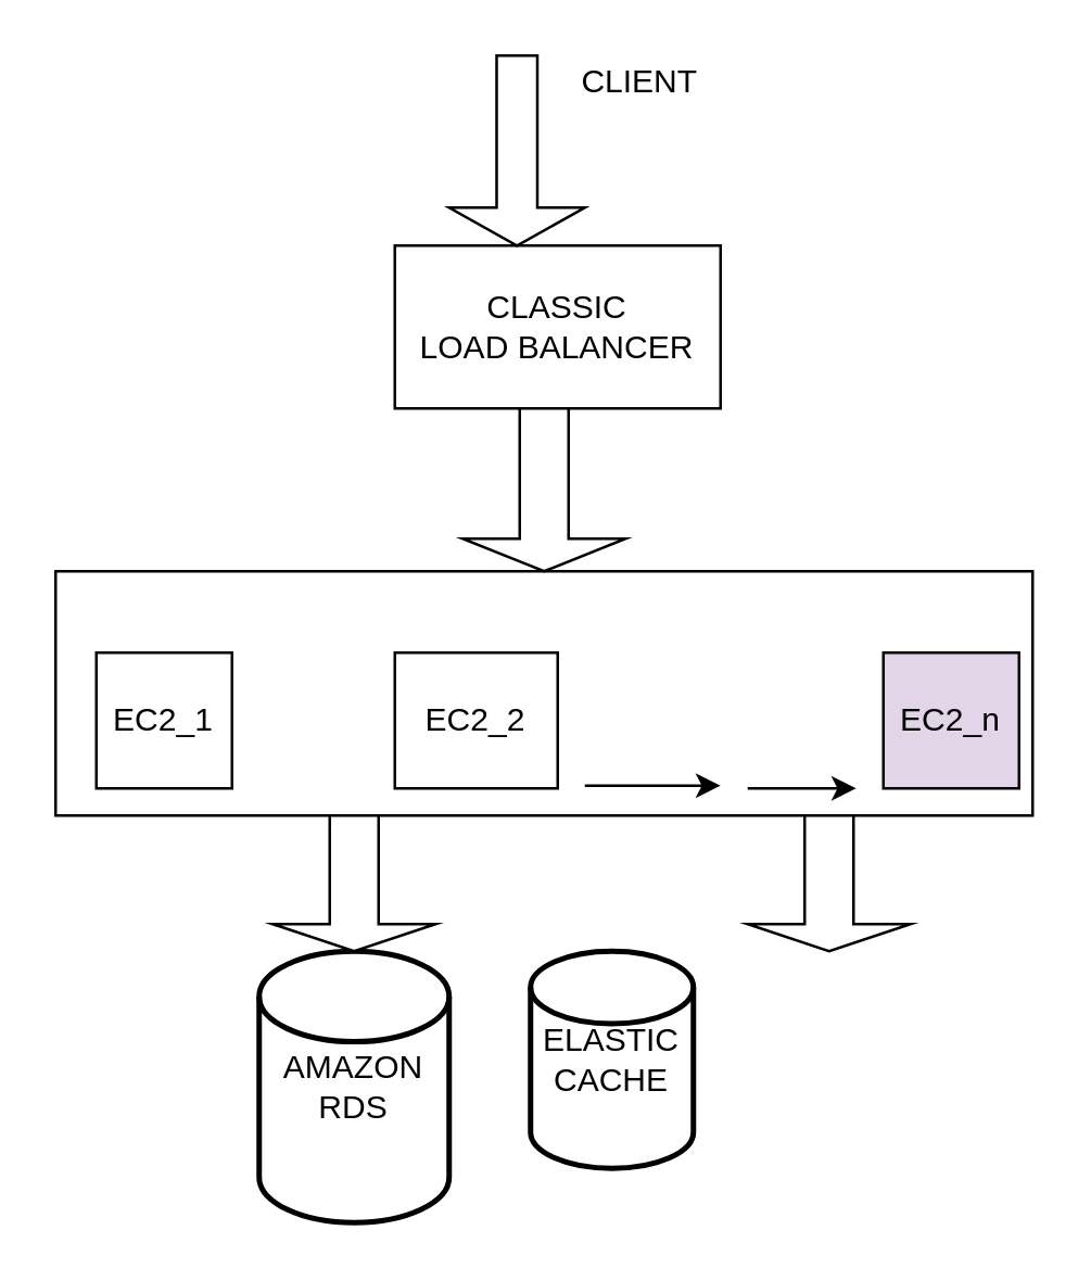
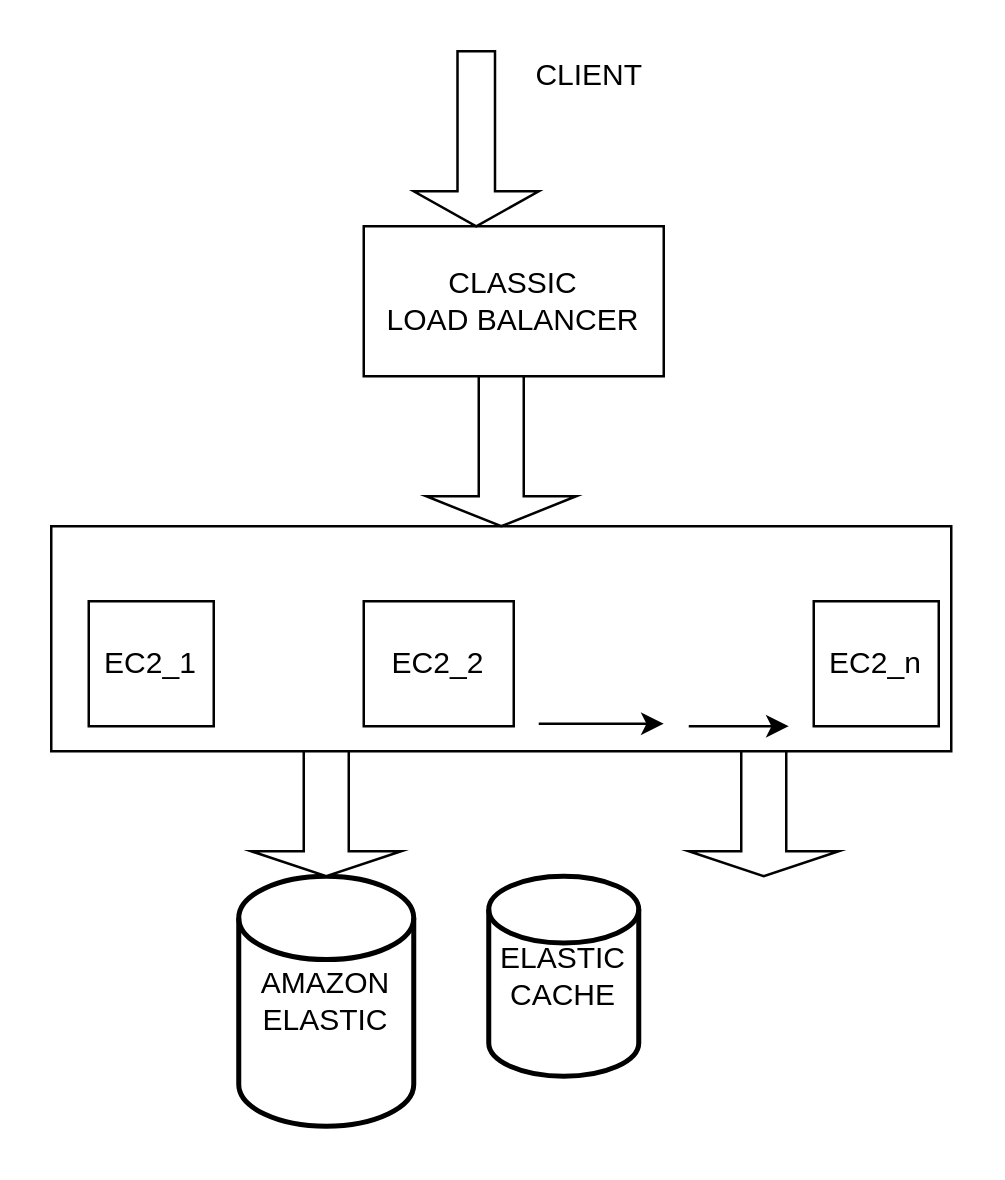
  <mxCell id="0" />
  <mxCell id="1" parent="0" />
  <mxCell id="2" value="CLASSIC&lt;br&gt;LOAD BALANCER" style="rounded=0;whiteSpace=wrap;html=1;" vertex="1" parent="1"><mxGeometry x="145" y="90" width="120" height="60" as="geometry" /></mxCell>
  <mxCell id="3" value="" style="rounded=0;whiteSpace=wrap;html=1;" vertex="1" parent="1"><mxGeometry x="20" y="210" width="360" height="90" as="geometry" /></mxCell>
  <mxCell id="4" value="EC2_1" style="whiteSpace=wrap;html=1;aspect=fixed;" vertex="1" parent="1"><mxGeometry x="35" y="240" width="50" height="50" as="geometry" /></mxCell>
  <mxCell id="5" value="EC2_2" style="rounded=0;whiteSpace=wrap;html=1;" vertex="1" parent="1"><mxGeometry x="145" y="240" width="60" height="50" as="geometry" /></mxCell>
- <mxCell id="6" value="EC2_n" style="whiteSpace=wrap;html=1;aspect=fixed;fillColor=#e1d5e7;" vertex="1" parent="1"><mxGeometry x="325" y="240" width="50" height="50" as="geometry" /></mxCell>
+ <mxCell id="6" value="EC2_n" style="whiteSpace=wrap;html=1;aspect=fixed;" vertex="1" parent="1"><mxGeometry x="325" y="240" width="50" height="50" as="geometry" /></mxCell>
  <mxCell id="7" value="" style="endArrow=classic;html=1;" edge="1" parent="1"><mxGeometry width="50" height="50" relative="1" as="geometry"><mxPoint x="275" y="290" as="sourcePoint" /><mxPoint x="315" y="290" as="targetPoint" /></mxGeometry></mxCell>
  <mxCell id="8" value="" style="endArrow=classic;html=1;" edge="1" parent="1"><mxGeometry width="50" height="50" relative="1" as="geometry"><mxPoint x="215" y="289" as="sourcePoint" /><mxPoint x="265" y="289" as="targetPoint" /><Array as="points"><mxPoint x="255" y="289" /></Array></mxGeometry></mxCell>
- <mxCell id="9" value="AMAZON&lt;br&gt;RDS" style="strokeWidth=2;html=1;shape=mxgraph.flowchart.database;whiteSpace=wrap;" vertex="1" parent="1"><mxGeometry x="95" y="350" width="70" height="100" as="geometry" /></mxCell>
+ <mxCell id="9" value="AMAZON&lt;br&gt;ELASTIC" style="strokeWidth=2;html=1;shape=mxgraph.flowchart.database;whiteSpace=wrap;" vertex="1" parent="1"><mxGeometry x="95" y="350" width="70" height="100" as="geometry" /></mxCell>
  <mxCell id="10" value="ELASTIC&lt;br&gt;CACHE" style="strokeWidth=2;html=1;shape=mxgraph.flowchart.database;whiteSpace=wrap;" vertex="1" parent="1"><mxGeometry x="195" y="350" width="60" height="80" as="geometry" /></mxCell>
  <mxCell id="11" value="" style="shape=singleArrow;direction=south;whiteSpace=wrap;html=1;" vertex="1" parent="1"><mxGeometry x="165" y="20" width="50" height="70" as="geometry" /></mxCell>
  <mxCell id="12" value="" style="shape=singleArrow;direction=south;whiteSpace=wrap;html=1;" vertex="1" parent="1"><mxGeometry x="170" y="150" width="60" height="60" as="geometry" /></mxCell>
  <mxCell id="13" value="" style="shape=singleArrow;direction=south;whiteSpace=wrap;html=1;" vertex="1" parent="1"><mxGeometry x="100" y="300" width="60" height="50" as="geometry" /></mxCell>
  <mxCell id="14" value="" style="shape=singleArrow;direction=south;whiteSpace=wrap;html=1;" vertex="1" parent="1"><mxGeometry x="275" y="300" width="60" height="50" as="geometry" /></mxCell>
  <mxCell id="15" value="CLIENT" style="text;html=1;align=center;verticalAlign=middle;resizable=0;points=[];autosize=1;strokeColor=none;" vertex="1" parent="1"><mxGeometry x="205" y="20" width="60" height="20" as="geometry" /></mxCell>
